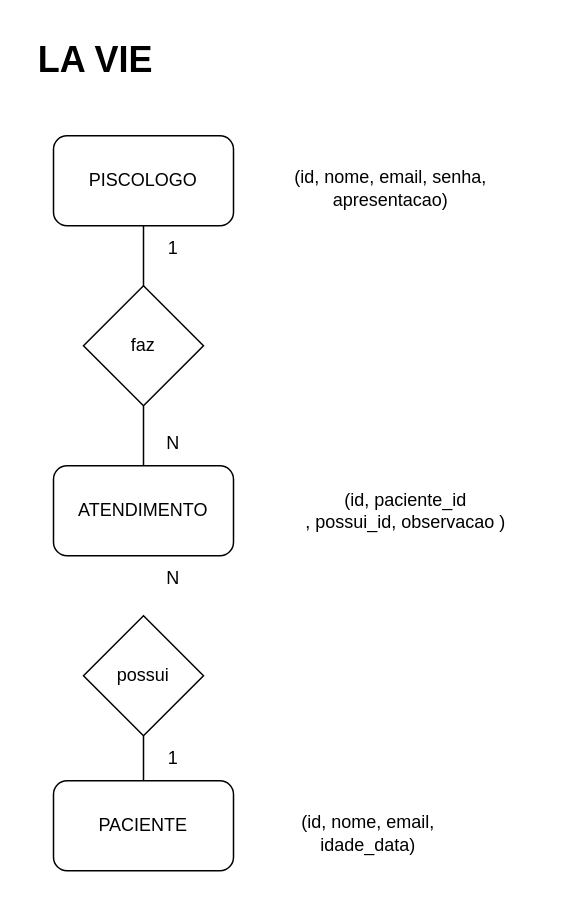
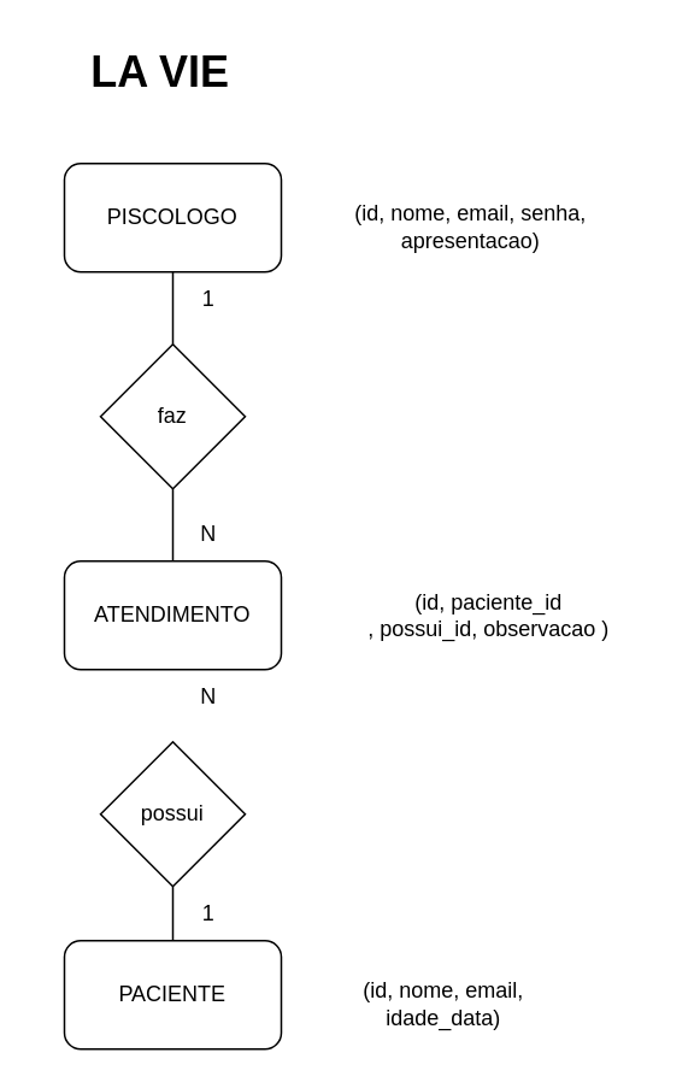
  <mxCell id="0" />
  <mxCell id="1" parent="0" />
  <mxCell id="2" value="PISCOLOGO" style="rounded=1;whiteSpace=wrap;html=1;" vertex="1" parent="1"><mxGeometry x="35" y="90" width="120" height="60" as="geometry" /></mxCell>
  <mxCell id="3" value="" style="edgeStyle=orthogonalEdgeStyle;rounded=0;orthogonalLoop=1;jettySize=auto;html=1;endArrow=none;endFill=0;" edge="1" parent="1" source="4" target="8"><mxGeometry relative="1" as="geometry" /></mxCell>
  <mxCell id="4" value="ATENDIMENTO" style="rounded=1;whiteSpace=wrap;html=1;" vertex="1" parent="1"><mxGeometry x="35" y="310" width="120" height="60" as="geometry" /></mxCell>
  <mxCell id="5" value="" style="edgeStyle=orthogonalEdgeStyle;rounded=0;orthogonalLoop=1;jettySize=auto;html=1;endArrow=none;endFill=0;" edge="1" parent="1" source="6" target="9"><mxGeometry relative="1" as="geometry" /></mxCell>
  <mxCell id="6" value="PACIENTE" style="rounded=1;whiteSpace=wrap;html=1;" vertex="1" parent="1"><mxGeometry x="35" y="520" width="120" height="60" as="geometry" /></mxCell>
  <mxCell id="7" value="" style="edgeStyle=orthogonalEdgeStyle;rounded=0;orthogonalLoop=1;jettySize=auto;html=1;endArrow=none;endFill=0;" edge="1" parent="1" source="8" target="2"><mxGeometry relative="1" as="geometry" /></mxCell>
  <mxCell id="8" value="faz" style="rhombus;whiteSpace=wrap;html=1;" vertex="1" parent="1"><mxGeometry x="55" y="190" width="80" height="80" as="geometry" /></mxCell>
  <mxCell id="9" value="possui" style="rhombus;whiteSpace=wrap;html=1;" vertex="1" parent="1"><mxGeometry x="55" y="410" width="80" height="80" as="geometry" /></mxCell>
  <mxCell id="10" value="1" style="text;html=1;strokeColor=none;fillColor=none;align=center;verticalAlign=middle;whiteSpace=wrap;rounded=0;" vertex="1" parent="1"><mxGeometry x="85" y="490" width="60" height="30" as="geometry" /></mxCell>
  <mxCell id="11" value="N" style="text;html=1;strokeColor=none;fillColor=none;align=center;verticalAlign=middle;whiteSpace=wrap;rounded=0;" vertex="1" parent="1"><mxGeometry x="85" y="370" width="60" height="30" as="geometry" /></mxCell>
  <mxCell id="12" value="1" style="text;html=1;strokeColor=none;fillColor=none;align=center;verticalAlign=middle;whiteSpace=wrap;rounded=0;" vertex="1" parent="1"><mxGeometry x="85" y="150" width="60" height="30" as="geometry" /></mxCell>
  <mxCell id="13" value="N" style="text;html=1;strokeColor=none;fillColor=none;align=center;verticalAlign=middle;whiteSpace=wrap;rounded=0;" vertex="1" parent="1"><mxGeometry x="85" y="280" width="60" height="30" as="geometry" /></mxCell>
- <mxCell id="14" value="&lt;h1&gt;LA VIE&lt;/h1&gt;" style="text;html=1;strokeColor=none;fillColor=none;spacing=5;spacingTop=-20;whiteSpace=wrap;overflow=hidden;rounded=0;" vertex="1" parent="1"><mxGeometry x="20" y="20" width="190" height="50" as="geometry" /></mxCell>
+ <mxCell id="14" value="&lt;h1&gt;LA VIE&lt;/h1&gt;" style="text;html=1;strokeColor=none;fillColor=none;spacing=5;spacingTop=-20;whiteSpace=wrap;overflow=hidden;rounded=0;" vertex="1" parent="1"><mxGeometry x="45" y="20" width="190" height="50" as="geometry" /></mxCell>
  <mxCell id="15" value="&lt;span style=&quot;&quot;&gt;(id, nome, email, senha, apresentacao)&lt;/span&gt;" style="text;html=1;strokeColor=none;fillColor=none;align=center;verticalAlign=middle;whiteSpace=wrap;rounded=0;" vertex="1" parent="1"><mxGeometry x="175" y="110" width="170" height="30" as="geometry" /></mxCell>
  <mxCell id="16" value="&lt;span style=&quot;&quot;&gt;(id,&amp;nbsp;&lt;/span&gt;paciente_id&lt;span style=&quot;&quot;&gt;&lt;br&gt;, possui_id, observacao )&lt;/span&gt;" style="text;html=1;strokeColor=none;fillColor=none;align=center;verticalAlign=middle;whiteSpace=wrap;rounded=0;" vertex="1" parent="1"><mxGeometry x="175" y="325" width="190" height="30" as="geometry" /></mxCell>
  <mxCell id="17" value="&lt;span style=&quot;&quot;&gt;(id, nome, email, idade_data)&lt;/span&gt;" style="text;html=1;strokeColor=none;fillColor=none;align=center;verticalAlign=middle;whiteSpace=wrap;rounded=0;" vertex="1" parent="1"><mxGeometry x="175" y="540" width="140" height="30" as="geometry" /></mxCell>
